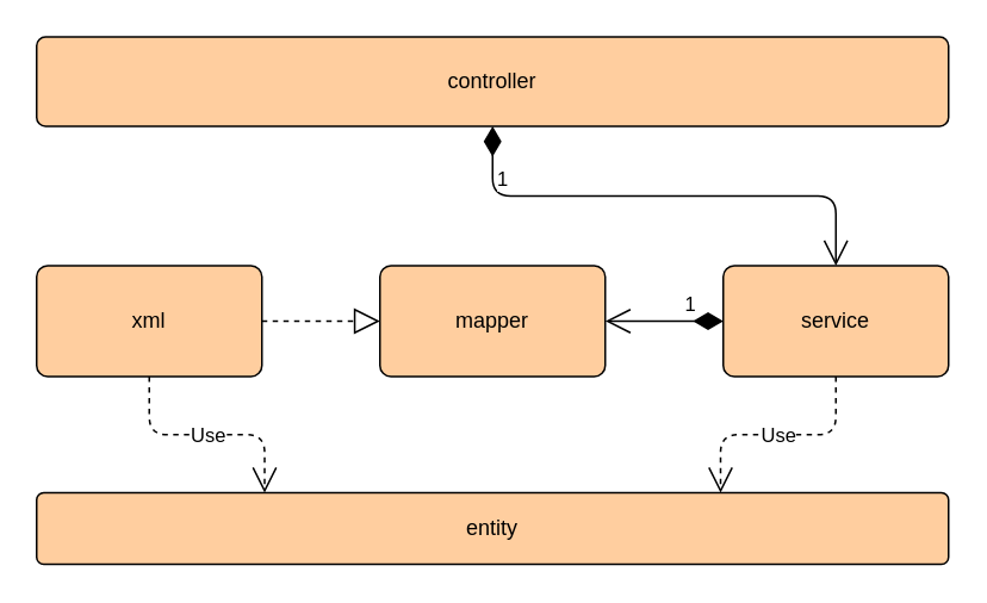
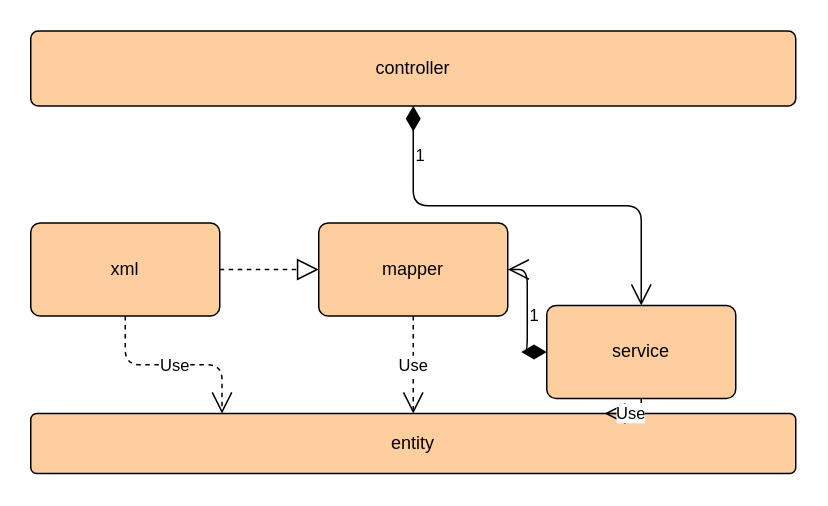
  <mxCell id="0" />
  <mxCell id="1" parent="0" />
  <mxCell id="2" value="&lt;span itemprop=&quot;name&quot;&gt;entity&lt;br&gt;&lt;/span&gt;" style="rounded=1;arcSize=10;whiteSpace=wrap;html=1;align=center;fillColor=#FFCE9F;" parent="1" vertex="1"><mxGeometry x="20" y="275" width="510" height="40" as="geometry" /></mxCell>
  <mxCell id="3" value="&lt;span itemprop=&quot;name&quot;&gt;mapper&lt;br&gt;&lt;/span&gt;" style="rounded=1;arcSize=10;whiteSpace=wrap;html=1;align=center;fillColor=#FFCE9F;" parent="1" vertex="1"><mxGeometry x="212" y="148" width="126" height="62" as="geometry" /></mxCell>
- <mxCell id="4" value="&lt;span itemprop=&quot;name&quot;&gt;service&lt;br&gt;&lt;/span&gt;" style="rounded=1;arcSize=10;whiteSpace=wrap;html=1;align=center;fillColor=#FFCE9F;" parent="1" vertex="1"><mxGeometry x="404" y="148" width="126" height="62" as="geometry" /></mxCell>
+ <mxCell id="4" value="&lt;span itemprop=&quot;name&quot;&gt;service&lt;br&gt;&lt;/span&gt;" style="rounded=1;arcSize=10;whiteSpace=wrap;html=1;align=center;fillColor=#FFCE9F;" parent="1" vertex="1"><mxGeometry x="364" y="203" width="126" height="62" as="geometry" /></mxCell>
  <mxCell id="5" value="&lt;span itemprop=&quot;name&quot;&gt;xml&lt;br&gt;&lt;/span&gt;" style="rounded=1;arcSize=10;whiteSpace=wrap;html=1;align=center;fillColor=#FFCE9F;" parent="1" vertex="1"><mxGeometry x="20" y="148" width="126" height="62" as="geometry" /></mxCell>
  <mxCell id="6" value="&lt;span itemprop=&quot;name&quot;&gt;controller&lt;br&gt;&lt;/span&gt;" style="rounded=1;arcSize=10;whiteSpace=wrap;html=1;align=center;fillColor=#FFCE9F;" parent="1" vertex="1"><mxGeometry x="20" y="20" width="510" height="50" as="geometry" /></mxCell>
  <mxCell id="7" value="Use" style="endArrow=open;endSize=12;dashed=1;html=1;exitX=0.5;exitY=1;exitDx=0;exitDy=0;edgeStyle=orthogonalEdgeStyle;entryX=0.25;entryY=0;entryDx=0;entryDy=0;" parent="1" source="5" target="2" edge="1"><mxGeometry width="160" relative="1" as="geometry"><mxPoint x="-144" y="256" as="sourcePoint" /><mxPoint x="16" y="256" as="targetPoint" /></mxGeometry></mxCell>
+ <mxCell id="8" value="Use" style="endArrow=open;endSize=12;dashed=1;html=1;exitX=0.5;exitY=1;exitDx=0;exitDy=0;edgeStyle=orthogonalEdgeStyle;entryX=0.5;entryY=0;entryDx=0;entryDy=0;" parent="1" source="3" target="2" edge="1"><mxGeometry width="160" relative="1" as="geometry"><mxPoint x="93" y="220" as="sourcePoint" /><mxPoint x="157.5" y="285" as="targetPoint" /></mxGeometry></mxCell>
  <mxCell id="9" value="Use" style="endArrow=open;endSize=12;dashed=1;html=1;exitX=0.5;exitY=1;exitDx=0;exitDy=0;edgeStyle=orthogonalEdgeStyle;entryX=0.75;entryY=0;entryDx=0;entryDy=0;" parent="1" source="4" target="2" edge="1"><mxGeometry width="160" relative="1" as="geometry"><mxPoint x="285" y="220" as="sourcePoint" /><mxPoint x="285" y="285" as="targetPoint" /></mxGeometry></mxCell>
  <mxCell id="10" value="" style="endArrow=block;dashed=1;endFill=0;endSize=12;html=1;exitX=1;exitY=0.5;exitDx=0;exitDy=0;entryX=0;entryY=0.5;entryDx=0;entryDy=0;edgeStyle=orthogonalEdgeStyle;" edge="1" parent="1" source="5" target="3"><mxGeometry width="160" relative="1" as="geometry"><mxPoint x="91" y="415" as="sourcePoint" /><mxPoint x="251" y="415" as="targetPoint" /></mxGeometry></mxCell>
  <mxCell id="11" value="1" style="endArrow=open;html=1;endSize=12;startArrow=diamondThin;startSize=14;startFill=1;edgeStyle=orthogonalEdgeStyle;align=left;verticalAlign=bottom;exitX=0;exitY=0.5;exitDx=0;exitDy=0;entryX=1;entryY=0.5;entryDx=0;entryDy=0;" edge="1" parent="1" source="4" target="3"><mxGeometry x="-0.303" relative="1" as="geometry"><mxPoint x="263" y="419" as="sourcePoint" /><mxPoint x="423" y="419" as="targetPoint" /><mxPoint as="offset" /></mxGeometry></mxCell>
  <mxCell id="12" value="1" style="endArrow=open;html=1;endSize=12;startArrow=diamondThin;startSize=14;startFill=1;edgeStyle=orthogonalEdgeStyle;align=left;verticalAlign=bottom;exitX=0.5;exitY=1;exitDx=0;exitDy=0;entryX=0.5;entryY=0;entryDx=0;entryDy=0;" edge="1" parent="1" source="6" target="4"><mxGeometry x="-0.706" relative="1" as="geometry"><mxPoint x="414" y="189" as="sourcePoint" /><mxPoint x="348" y="189" as="targetPoint" /><mxPoint as="offset" /></mxGeometry></mxCell>
